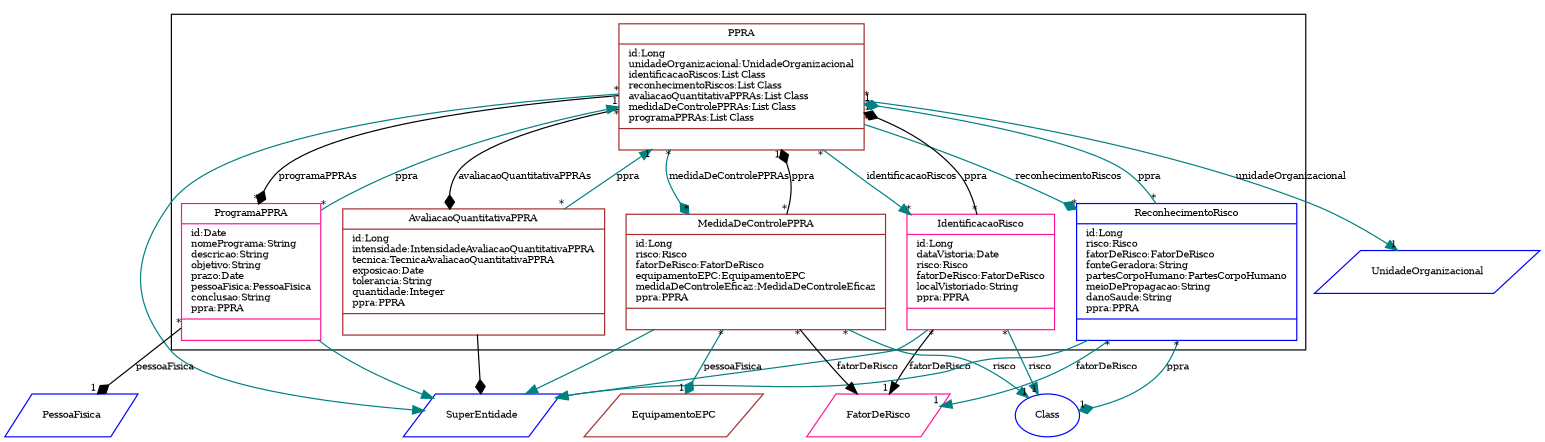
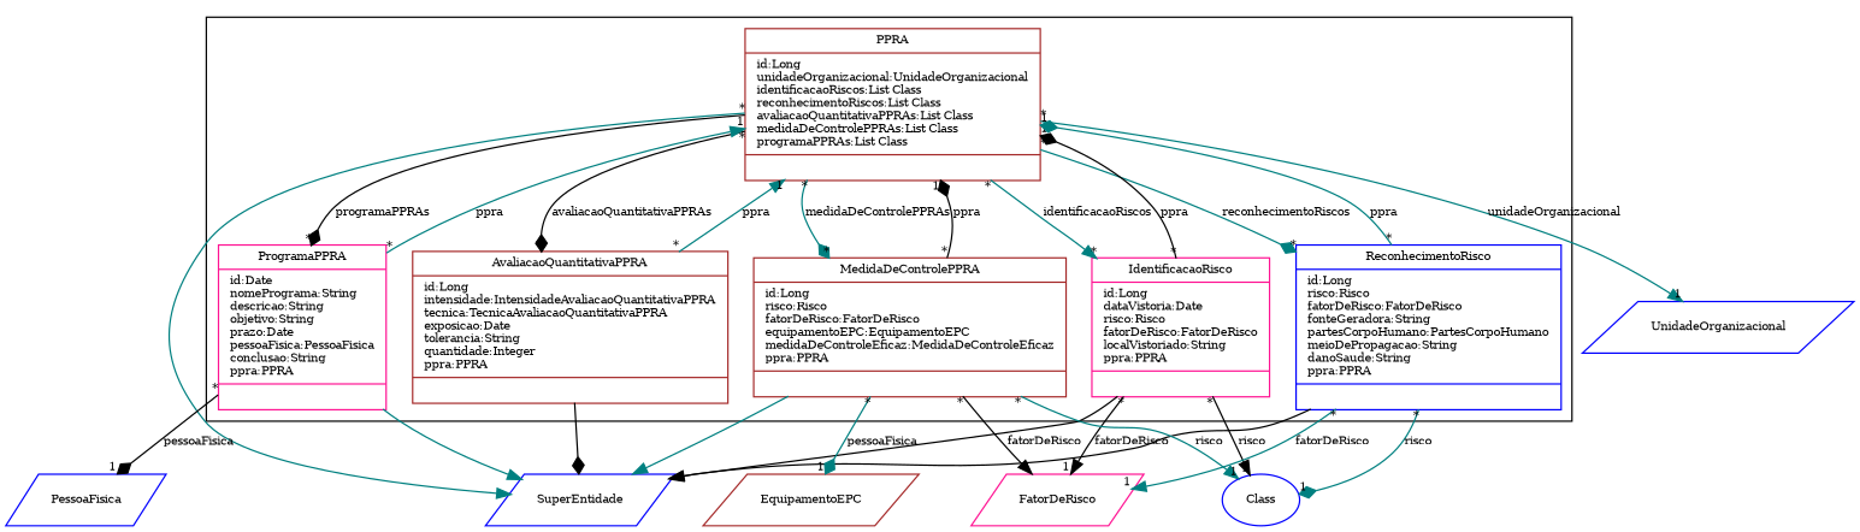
  digraph {
    fontname="Times-Roman"
    fontsize=8
    node [color=blue fontname="Times-Roman" fontsize=8 shape=record]
    edge [arrowhead=normal color=teal fontname="Times-Roman" fontsize=8 headlabel=1 taillabel="*"]
    n1 [color=brown label="{PPRA|id:Long\lunidadeOrganizacional:UnidadeOrganizacional\lidentificacaoRiscos:List Class\lreconhecimentoRiscos:List Class\lavaliacaoQuantitativaPPRAs:List Class\lmedidaDeControlePPRAs:List Class\lprogramaPPRAs:List Class\l|\l}"]
    n2 [color=deeppink label="{IdentificacaoRisco|id:Long\ldataVistoria:Date\lrisco:Risco\lfatorDeRisco:FatorDeRisco\llocalVistoriado:String\lppra:PPRA\l|\l}"]
    n3 [label="{ReconhecimentoRisco|id:Long\lrisco:Risco\lfatorDeRisco:FatorDeRisco\lfonteGeradora:String\lpartesCorpoHumano:PartesCorpoHumano\lmeioDePropagacao:String\ldanoSaude:String\lppra:PPRA\l|\l}"]
    n4 [color=brown label="{AvaliacaoQuantitativaPPRA|id:Long\lintensidade:IntensidadeAvaliacaoQuantitativaPPRA\ltecnica:TecnicaAvaliacaoQuantitativaPPRA\lexposicao:Date\ltolerancia:String\lquantidade:Integer\lppra:PPRA\l|\l}"]
    n5 [color=brown label="{MedidaDeControlePPRA|id:Long\lrisco:Risco\lfatorDeRisco:FatorDeRisco\lequipamentoEPC:EquipamentoEPC\lmedidaDeControleEficaz:MedidaDeControleEficaz\lppra:PPRA\l|\l}"]
    n6 [color=deeppink label="{ProgramaPPRA|id:Date\lnomePrograma:String\ldescricao:String\lobjetivo:String\lprazo:Date\lpessoaFisica:PessoaFisica\lconclusao:String\lppra:PPRA\l|\l}"]
    UnidadeOrganizacional [shape=parallelogram]
    SuperEntidade [shape=parallelogram]
    n9 [label=Class shape=ellipse]
    FatorDeRisco [color=deeppink shape=parallelogram]
    EquipamentoEPC [color=brown shape=parallelogram]
    PessoaFisica [shape=parallelogram]
    subgraph cluster_1 {
      n1
      n2
      n3
      n4
      n5
      n6
    }
    n1 -> n2 [headlabel="*" label=identificacaoRiscos]
    n1 -> n3 [arrowhead=diamond headlabel="*" label=reconhecimentoRiscos]
    n1 -> n4 [arrowhead=diamond color=black headlabel="*" label=avaliacaoQuantitativaPPRAs]
    n1 -> n5 [arrowhead=diamond headlabel="*" label=medidaDeControlePPRAs]
    n1 -> n6 [arrowhead=diamond color=black headlabel="*" label=programaPPRAs]
    n1 -> UnidadeOrganizacional [label=unidadeOrganizacional]
    n1 -> SuperEntidade [headlabel="" taillabel=""]
    n2 -> n1 [arrowhead=diamond color=black label=ppra]
-   n2 -> SuperEntidade [headlabel="" taillabel=""]
-   n2 -> n9 [label=risco]
+   n2 -> SuperEntidade [color=black headlabel="" taillabel=""]
+   n2 -> n9 [color=black label=risco]
    n2 -> FatorDeRisco [color=black label=fatorDeRisco]
    n3 -> n1 [arrowhead=diamond label=ppra]
-   n3 -> SuperEntidade [headlabel="" taillabel=""]
-   n3 -> n9 [arrowhead=diamond label=ppra]
+   n3 -> SuperEntidade [color=black headlabel="" taillabel=""]
+   n3 -> n9 [arrowhead=diamond label=risco]
    n3 -> FatorDeRisco [label=fatorDeRisco]
    n4 -> n1 [label=ppra]
    n4 -> SuperEntidade [arrowhead=diamond color=black headlabel="" taillabel=""]
    n5 -> n1 [arrowhead=diamond color=black label=ppra]
    n5 -> SuperEntidade [headlabel="" taillabel=""]
    n5 -> n9 [label=risco]
    n5 -> FatorDeRisco [color=black label=fatorDeRisco]
    n5 -> EquipamentoEPC [arrowhead=diamond label=pessoaFisica]
    n6 -> n1 [label=ppra]
    n6 -> SuperEntidade [headlabel="" taillabel=""]
    n6 -> PessoaFisica [arrowhead=diamond color=black label=pessoaFisica]
  }
